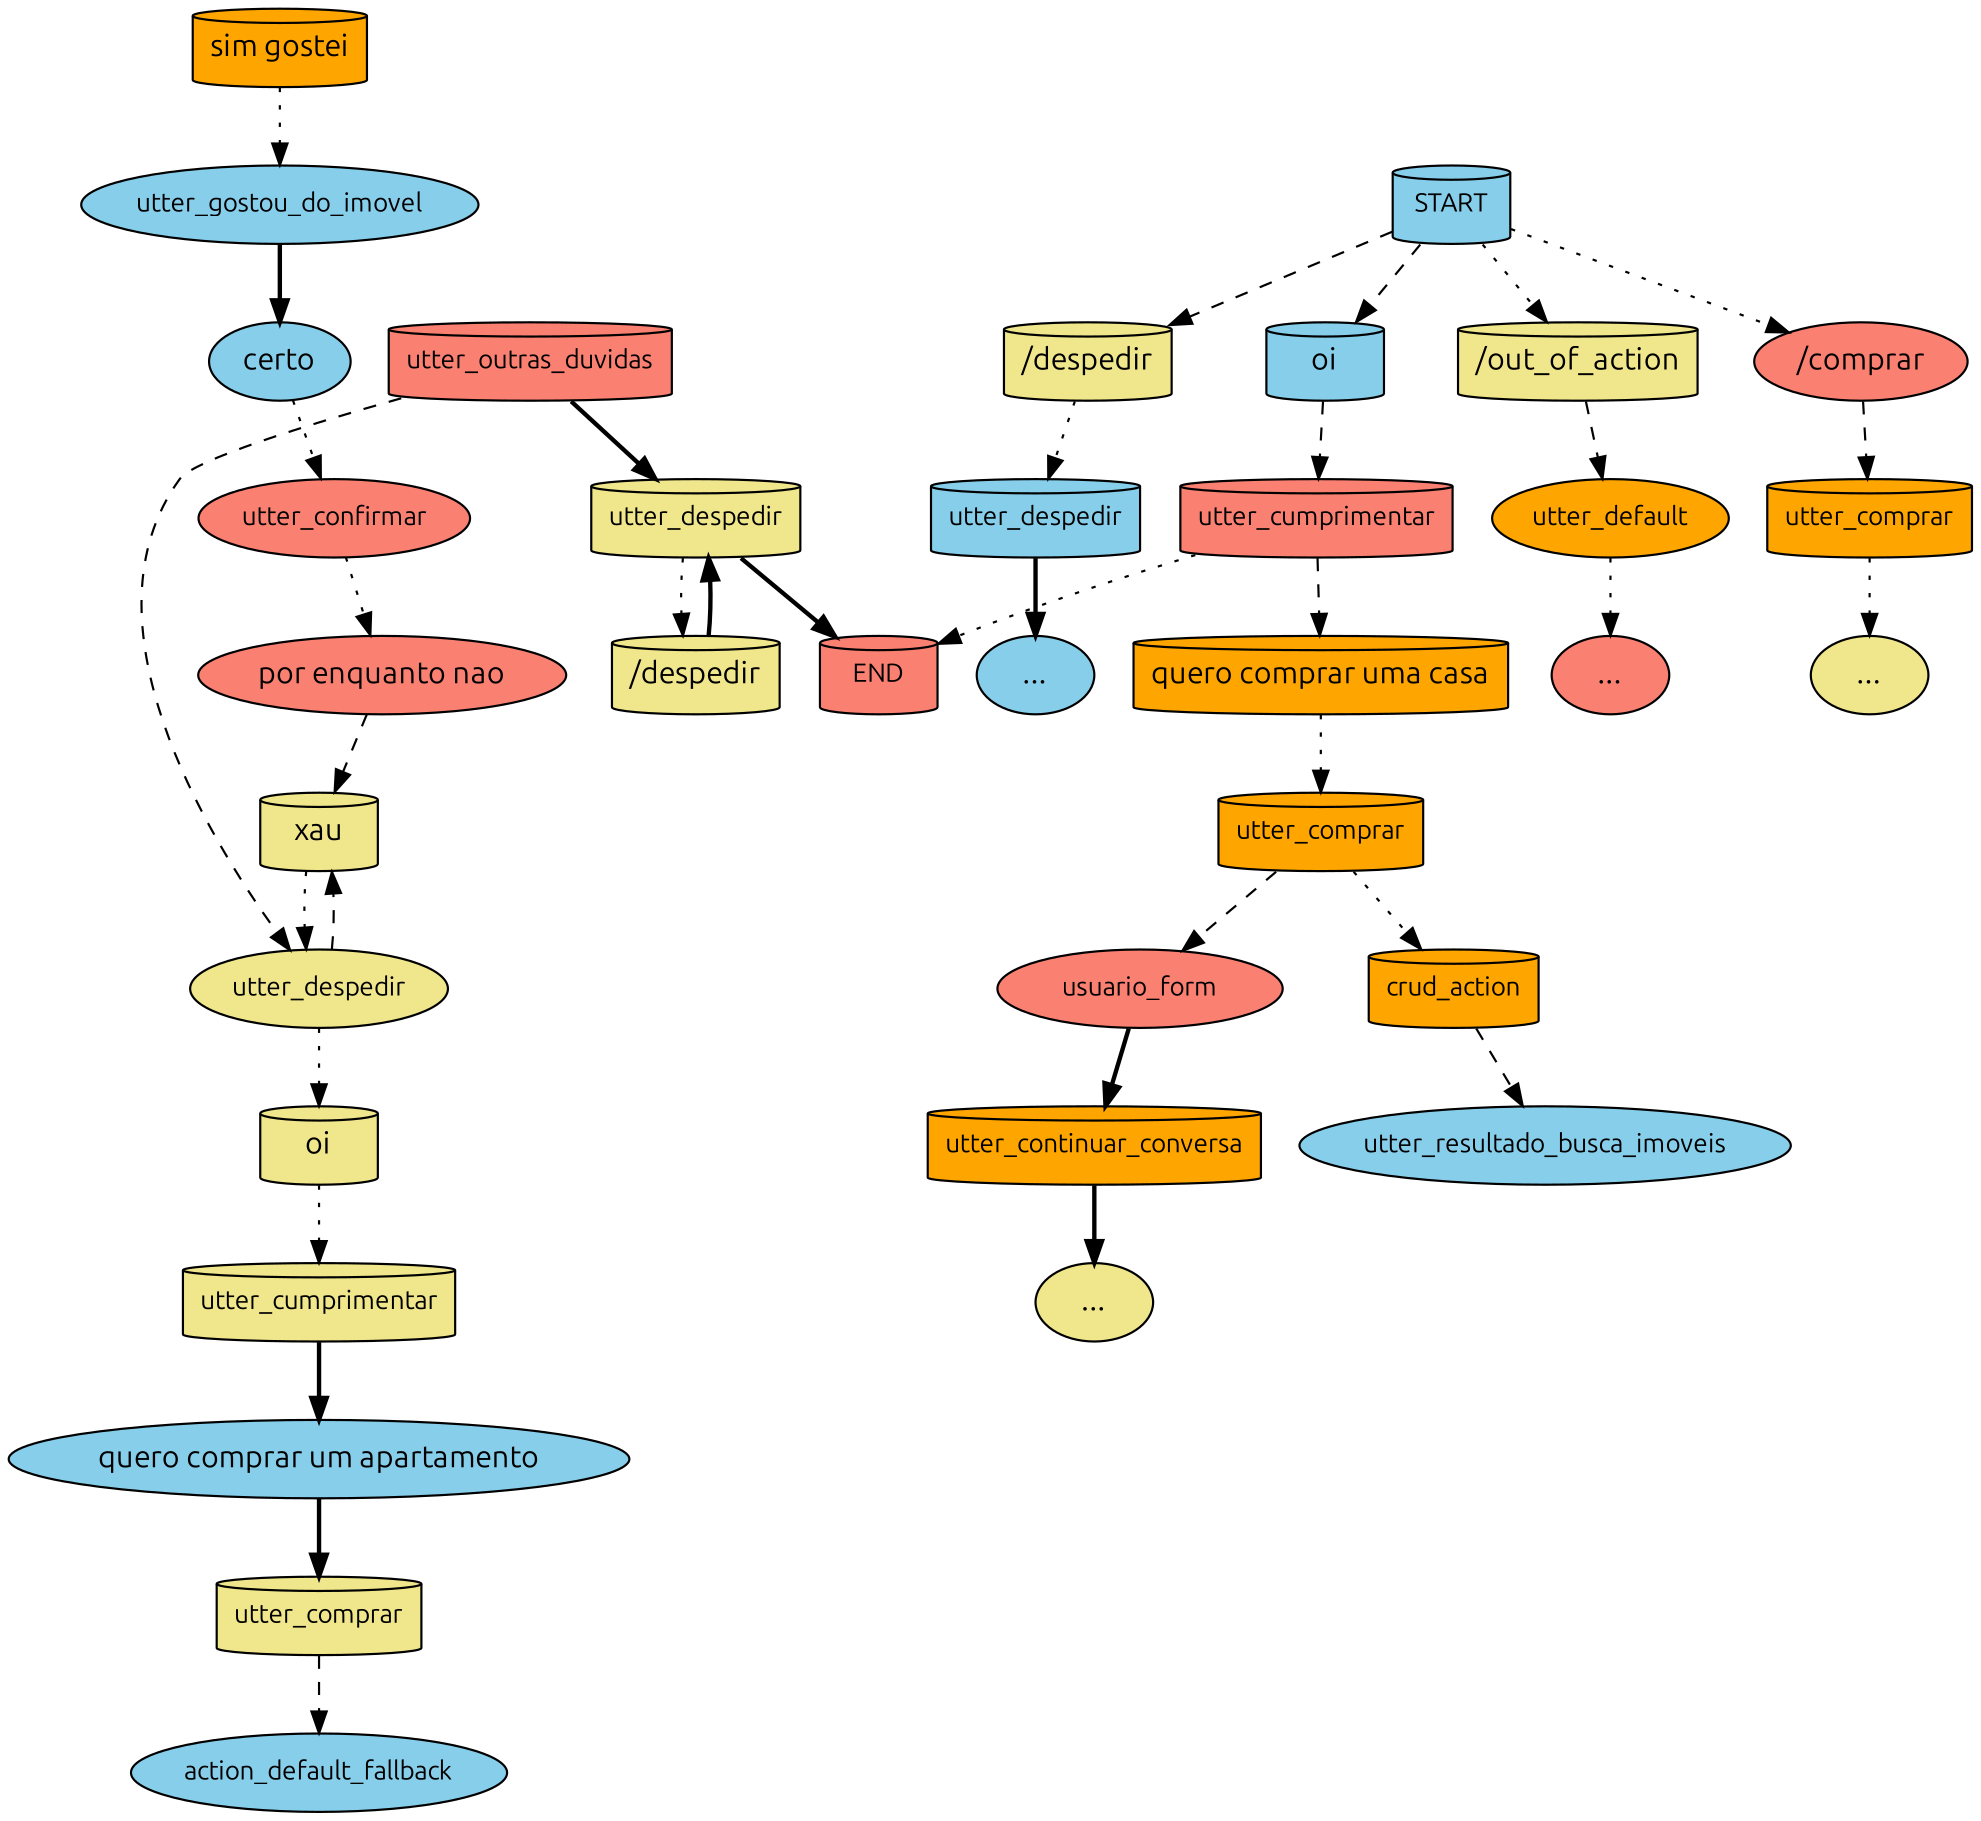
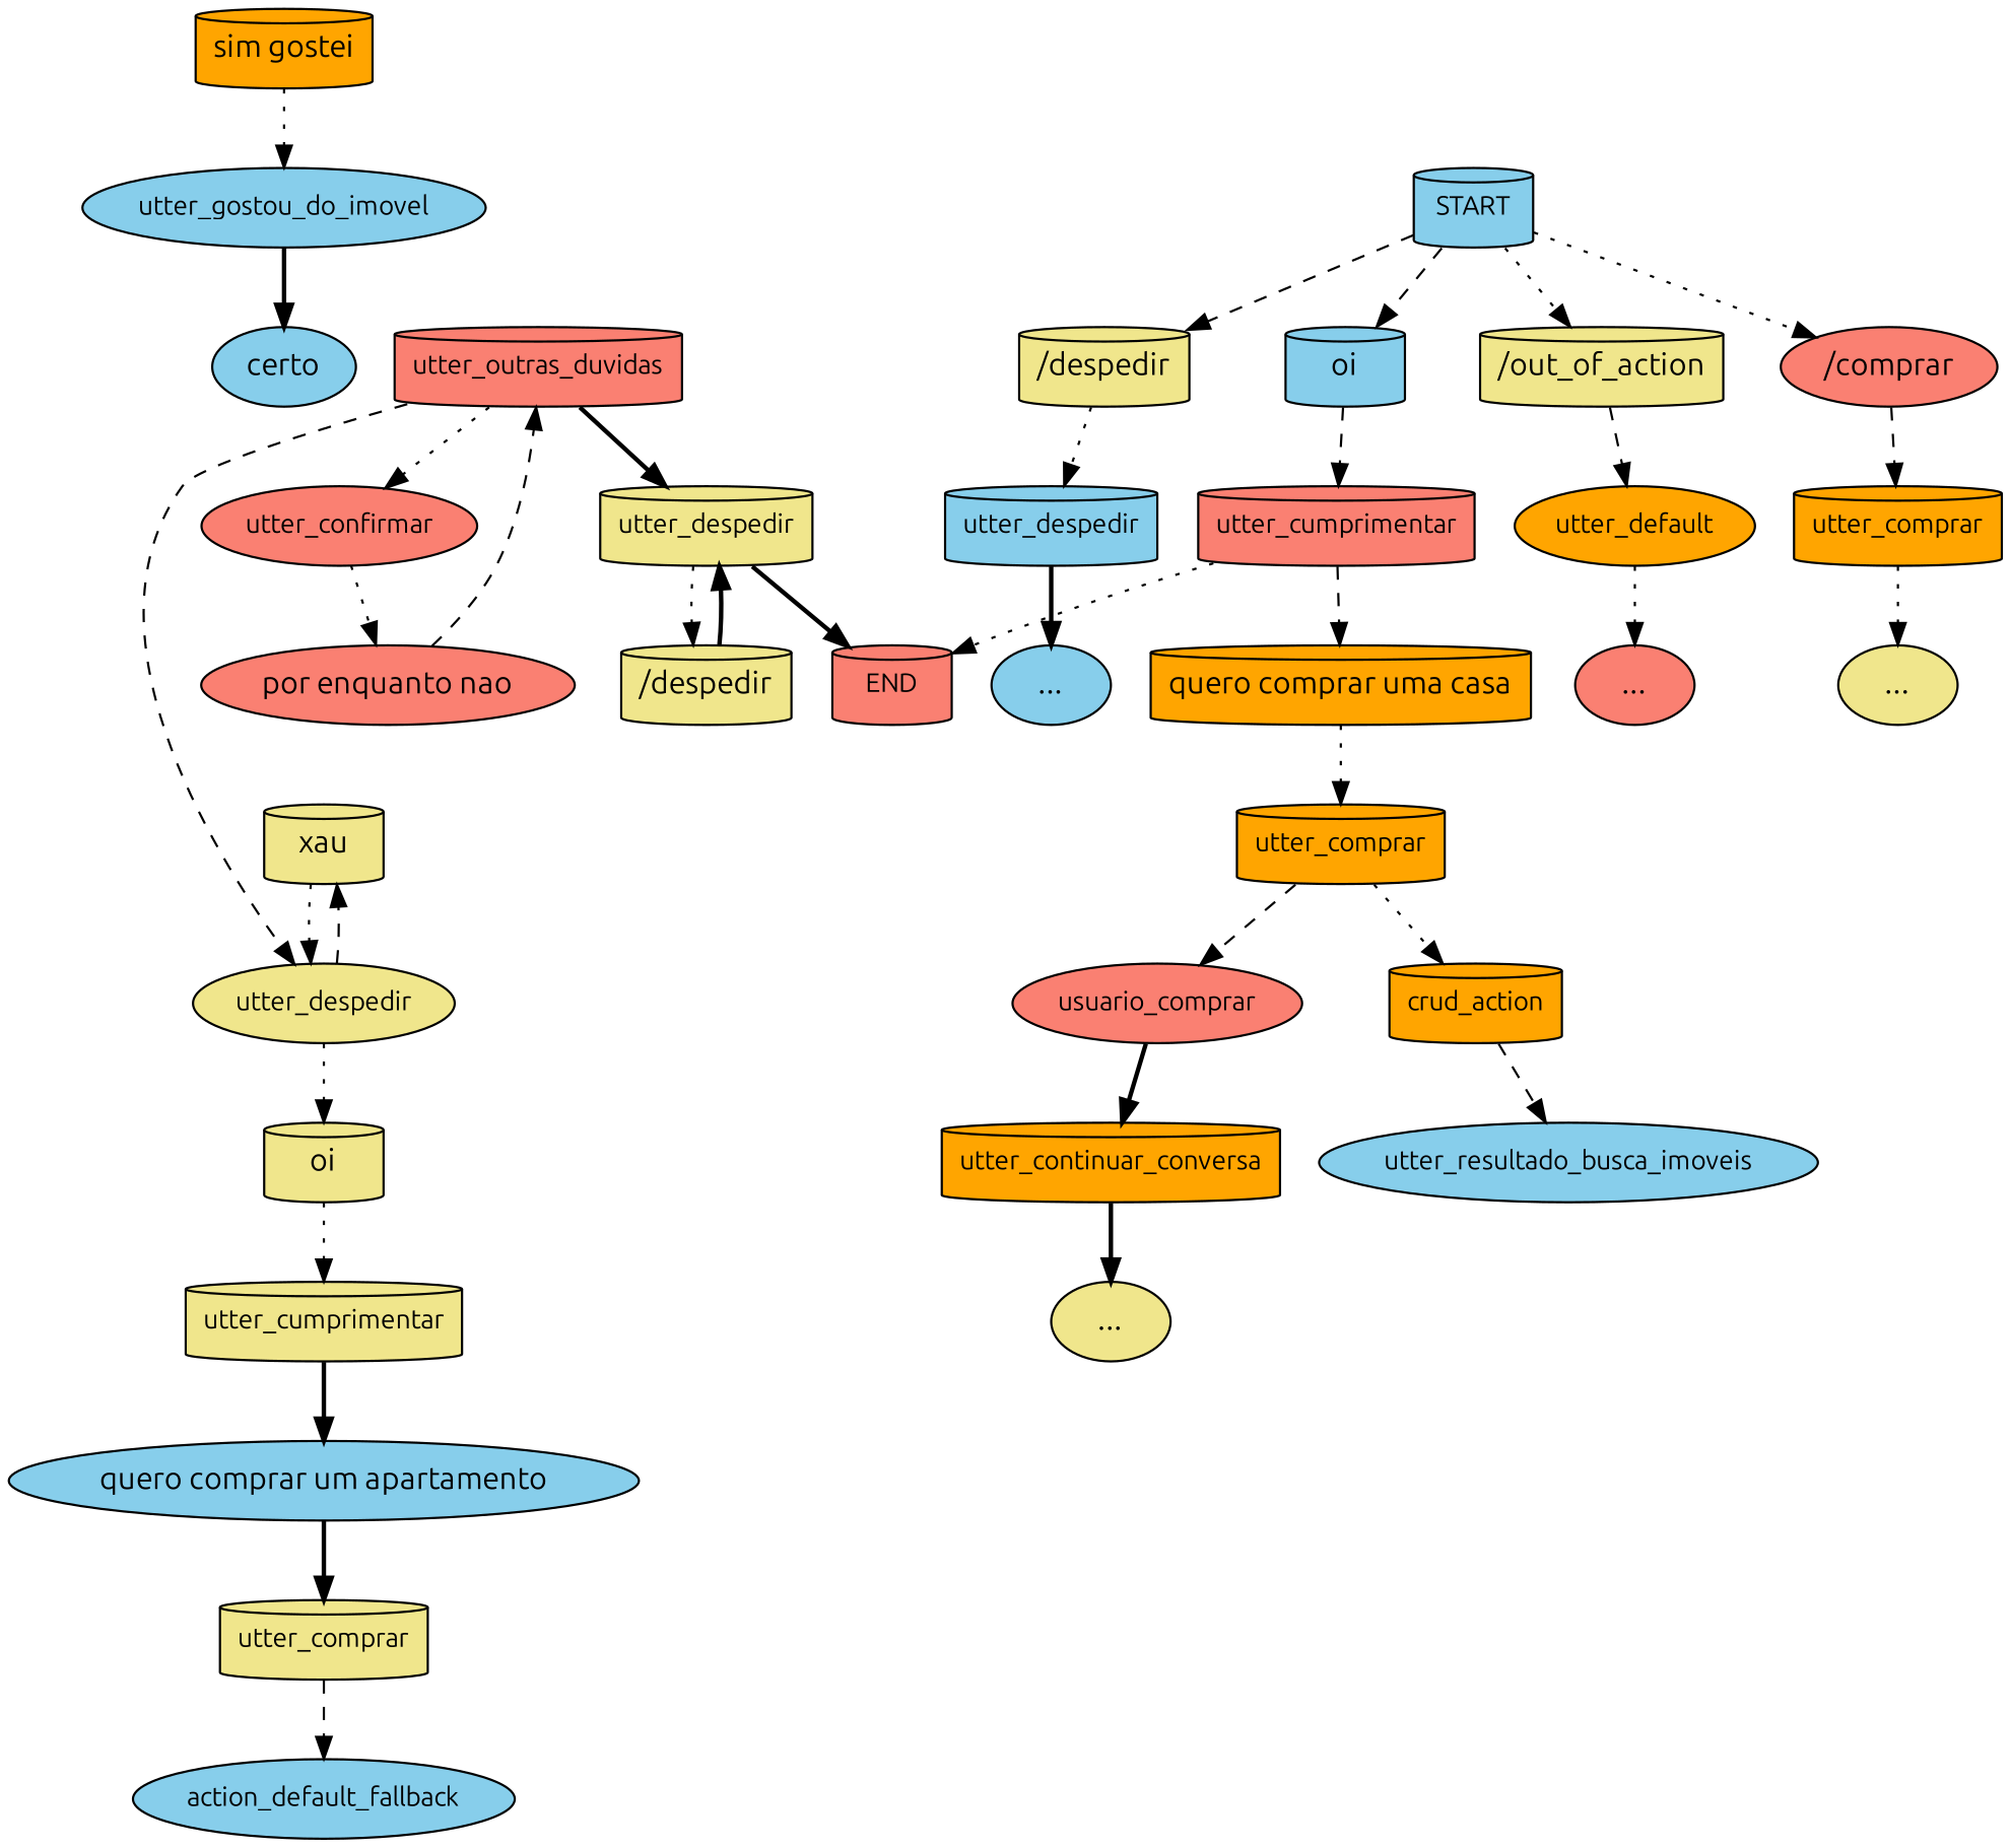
  digraph {
    fontname=Ubuntu
    node [fillcolor=khaki fontname=Ubuntu fontsize=12 shape=cylinder style=filled]
    edge [fontname=Ubuntu style=dotted]
    n1 [fillcolor=skyblue label=START]
    n2 [fillcolor=skyblue label=oi fontsize=""]
    n3 [fillcolor=salmon label="/comprar" shape=ellipse fontsize=""]
    n4 [label="/despedir" fontsize=""]
    n5 [label="/out_of_action" fontsize=""]
    n6 [fillcolor=salmon label=utter_cumprimentar]
    n7 [fillcolor=orange label=utter_comprar]
    n8 [fillcolor=skyblue label=utter_despedir]
    n9 [fillcolor=orange label=utter_default shape=ellipse]
    n10 [fillcolor=salmon label=END]
    n11 [fillcolor=orange label="quero\ comprar\ uma\ casa" fontsize=""]
    n12 [fillcolor=orange label=utter_comprar]
    n13 [label="..." shape=ellipse fontsize=""]
    n14 [fillcolor=skyblue label="..." shape=ellipse fontsize=""]
    n15 [fillcolor=salmon label="..." shape=ellipse fontsize=""]
    n16 [fillcolor=orange label=crud_action]
-   n17 [fillcolor=salmon label=usuario_form shape=ellipse]
+   n17 [fillcolor=salmon label=usuario_comprar shape=ellipse]
    n18 [fillcolor=skyblue label=utter_resultado_busca_imoveis shape=ellipse]
    n19 [fillcolor=orange label=utter_continuar_conversa]
    n20 [fillcolor=orange label="sim\ gostei" fontsize=""]
    n21 [fillcolor=skyblue label=utter_gostou_do_imovel shape=ellipse]
    n22 [fillcolor=skyblue label=certo shape=ellipse fontsize=""]
    n23 [fillcolor=salmon label=utter_confirmar shape=ellipse]
    n24 [fillcolor=salmon label="por\ enquanto\ nao" shape=ellipse fontsize=""]
    n25 [fillcolor=salmon label=utter_outras_duvidas]
    n26 [label=utter_despedir]
    n27 [label=utter_despedir shape=ellipse]
    n28 [label="/despedir" fontsize=""]
    n29 [label=oi fontsize=""]
    n30 [label=xau fontsize=""]
    n31 [label="..." shape=ellipse fontsize=""]
    n32 [label=utter_cumprimentar]
    n33 [fillcolor=skyblue label="quero\ comprar\ um\ apartamento" shape=ellipse fontsize=""]
    n34 [label=utter_comprar]
    n35 [fillcolor=skyblue label=action_default_fallback shape=ellipse]
    n1 -> n2 [style=dashed]
    n1 -> n3
    n1 -> n4 [style=dashed]
    n1 -> n5
    n2 -> n6 [style=dashed]
    n3 -> n7 [style=dashed]
    n4 -> n8
    n5 -> n9 [style=dashed]
    n6 -> n10
    n6 -> n11 [style=dashed]
    n7 -> n13
    n8 -> n14 [style=bold]
    n9 -> n15
    n11 -> n12
    n12 -> n16
    n12 -> n17 [style=dashed]
    n16 -> n18 [style=dashed]
    n17 -> n19 [style=bold]
    n19 -> n31 [style=bold]
    n20 -> n21
    n21 -> n22 [style=bold]
-   n22 -> n23
+   n25 -> n23
    n23 -> n24
-   n24 -> n30 [style=dashed]
+   n24 -> n25 [style=dashed]
    n25 -> n26 [style=bold]
    n25 -> n27 [style=dashed]
    n26 -> n10 [style=bold]
    n26 -> n28
    n27 -> n29
    n27 -> n30 [style=dashed]
    n28 -> n26 [style=bold]
    n29 -> n32
    n30 -> n27
    n32 -> n33 [style=bold]
    n33 -> n34 [style=bold]
    n34 -> n35 [style=dashed]
  }
